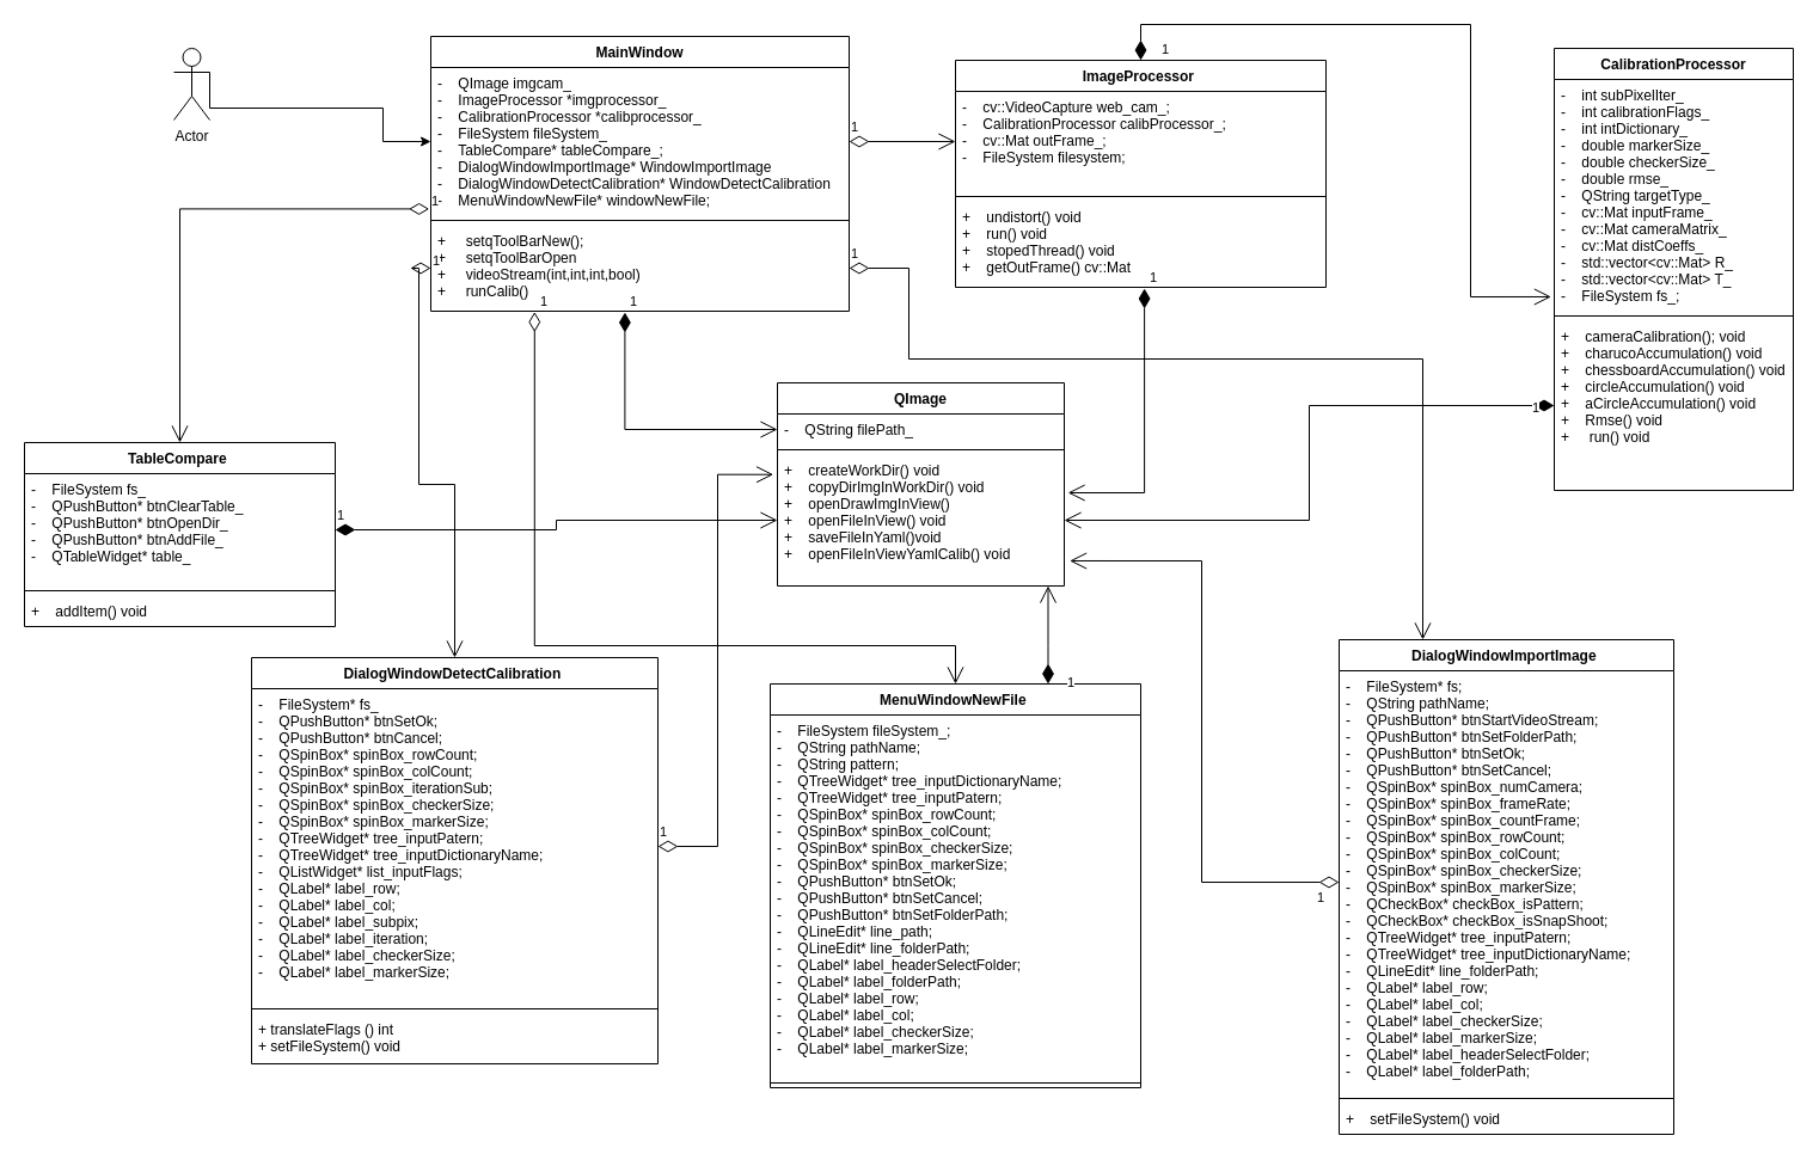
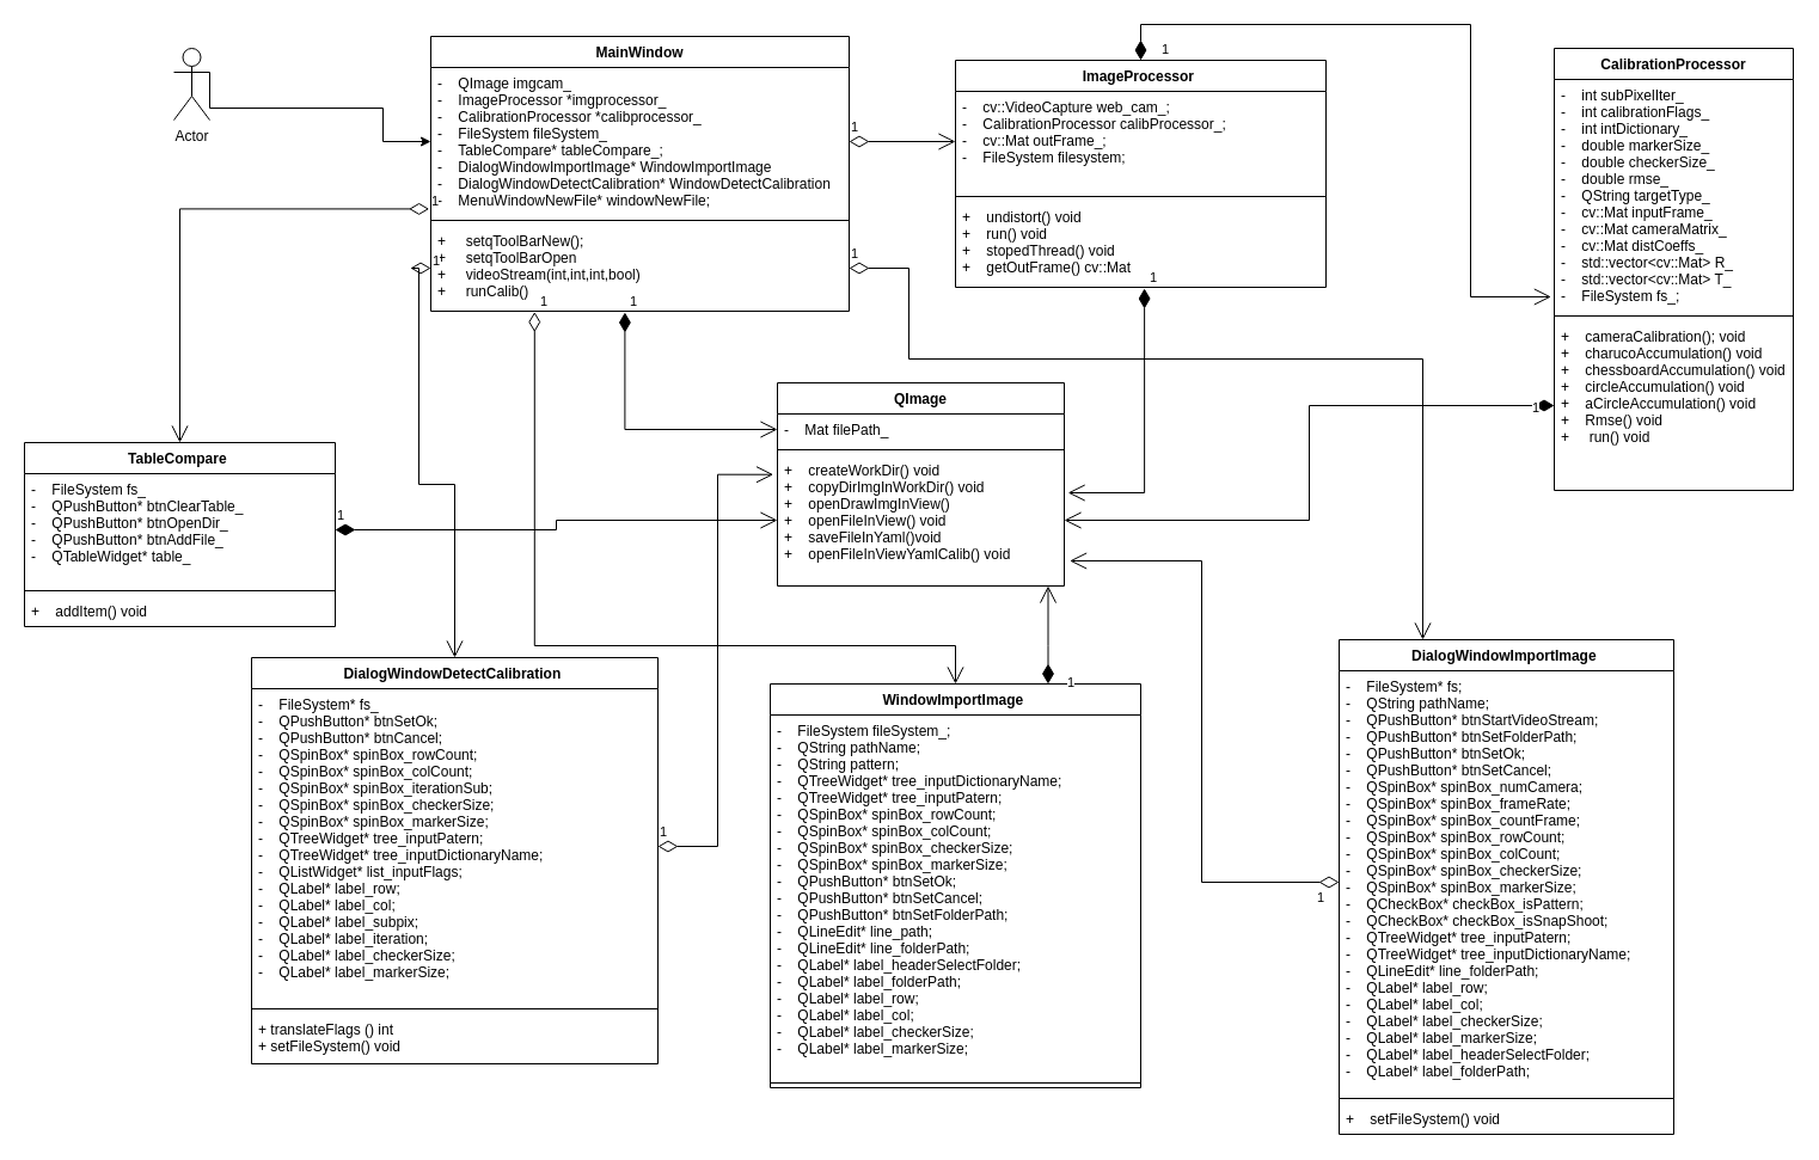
  <mxCell id="0" />
  <mxCell id="1" parent="0" />
  <mxCell id="2" value="MainWindow" style="swimlane;fontStyle=1;align=center;verticalAlign=top;childLayout=stackLayout;horizontal=1;startSize=26;horizontalStack=0;resizeParent=1;resizeParentMax=0;resizeLast=0;collapsible=1;marginBottom=0;" vertex="1" parent="1"><mxGeometry x="360" y="30" width="350" height="230" as="geometry" /></mxCell>
  <mxCell id="3" value="-    QImage imgcam_&#10;-    ImageProcessor *imgprocessor_ &#10;-    CalibrationProcessor *calibprocessor_&#10;-    FileSystem fileSystem_&#10;-    TableCompare* tableCompare_;&#10;-    DialogWindowImportImage* WindowImportImage&#10;-    DialogWindowDetectCalibration* WindowDetectCalibration&#10;-    MenuWindowNewFile* windowNewFile;" style="text;strokeColor=none;fillColor=none;align=left;verticalAlign=top;spacingLeft=4;spacingRight=4;overflow=hidden;rotatable=0;points=[[0,0.5],[1,0.5]];portConstraint=eastwest;" vertex="1" parent="2"><mxGeometry y="26" width="350" height="124" as="geometry" /></mxCell>
  <mxCell id="4" value="" style="line;strokeWidth=1;fillColor=none;align=left;verticalAlign=middle;spacingTop=-1;spacingLeft=3;spacingRight=3;rotatable=0;labelPosition=right;points=[];portConstraint=eastwest;" vertex="1" parent="2"><mxGeometry y="150" width="350" height="8" as="geometry" /></mxCell>
  <mxCell id="5" value="+     setqToolBarNew();&#10;+     setqToolBarOpen&#10;+     videoStream(int,int,int,bool)&#10;+     runCalib()" style="text;strokeColor=none;fillColor=none;align=left;verticalAlign=top;spacingLeft=4;spacingRight=4;overflow=hidden;rotatable=0;points=[[0,0.5],[1,0.5]];portConstraint=eastwest;" vertex="1" parent="2"><mxGeometry y="158" width="350" height="72" as="geometry" /></mxCell>
  <mxCell id="6" value="QImage" style="swimlane;fontStyle=1;align=center;verticalAlign=top;childLayout=stackLayout;horizontal=1;startSize=26;horizontalStack=0;resizeParent=1;resizeParentMax=0;resizeLast=0;collapsible=1;marginBottom=0;" vertex="1" parent="1"><mxGeometry x="650" y="320" width="240" height="170" as="geometry" /></mxCell>
- <mxCell id="7" value="-    QString filePath_" style="text;strokeColor=none;fillColor=none;align=left;verticalAlign=top;spacingLeft=4;spacingRight=4;overflow=hidden;rotatable=0;points=[[0,0.5],[1,0.5]];portConstraint=eastwest;" vertex="1" parent="6"><mxGeometry y="26" width="240" height="26" as="geometry" /></mxCell>
+ <mxCell id="7" value="-    Mat filePath_" style="text;strokeColor=none;fillColor=none;align=left;verticalAlign=top;spacingLeft=4;spacingRight=4;overflow=hidden;rotatable=0;points=[[0,0.5],[1,0.5]];portConstraint=eastwest;" vertex="1" parent="6"><mxGeometry y="26" width="240" height="26" as="geometry" /></mxCell>
  <mxCell id="8" value="" style="line;strokeWidth=1;fillColor=none;align=left;verticalAlign=middle;spacingTop=-1;spacingLeft=3;spacingRight=3;rotatable=0;labelPosition=right;points=[];portConstraint=eastwest;" vertex="1" parent="6"><mxGeometry y="52" width="240" height="8" as="geometry" /></mxCell>
  <mxCell id="9" value="+    createWorkDir() void&#10;+    copyDirImgInWorkDir() void&#10;+    openDrawImgInView()&#10;+    openFileInView() void&#10;+    saveFileInYaml()void&#10;+    openFileInViewYamlCalib() void" style="text;strokeColor=none;fillColor=none;align=left;verticalAlign=top;spacingLeft=4;spacingRight=4;overflow=hidden;rotatable=0;points=[[0,0.5],[1,0.5]];portConstraint=eastwest;" vertex="1" parent="6"><mxGeometry y="60" width="240" height="110" as="geometry" /></mxCell>
  <mxCell id="10" value="CalibrationProcessor" style="swimlane;fontStyle=1;align=center;verticalAlign=top;childLayout=stackLayout;horizontal=1;startSize=26;horizontalStack=0;resizeParent=1;resizeParentMax=0;resizeLast=0;collapsible=1;marginBottom=0;" vertex="1" parent="1"><mxGeometry x="1300" y="40" width="200" height="370" as="geometry" /></mxCell>
  <mxCell id="11" value="-    int subPixelIter_&#10;-    int calibrationFlags_&#10;-    int intDictionary_&#10;-    double markerSize_&#10;-    double checkerSize_&#10;-    double rmse_&#10;-    QString targetType_&#10;-    cv::Mat inputFrame_&#10;-    cv::Mat cameraMatrix_&#10;-    cv::Mat distCoeffs_&#10;-    std::vector&lt;cv::Mat&gt; R_&#10;-    std::vector&lt;cv::Mat&gt; T_&#10;-    FileSystem fs_;" style="text;strokeColor=none;fillColor=none;align=left;verticalAlign=top;spacingLeft=4;spacingRight=4;overflow=hidden;rotatable=0;points=[[0,0.5],[1,0.5]];portConstraint=eastwest;" vertex="1" parent="10"><mxGeometry y="26" width="200" height="194" as="geometry" /></mxCell>
  <mxCell id="12" value="" style="line;strokeWidth=1;fillColor=none;align=left;verticalAlign=middle;spacingTop=-1;spacingLeft=3;spacingRight=3;rotatable=0;labelPosition=right;points=[];portConstraint=eastwest;" vertex="1" parent="10"><mxGeometry y="220" width="200" height="8" as="geometry" /></mxCell>
  <mxCell id="13" value="+    cameraCalibration(); void&#10;+    charucoAccumulation() void&#10;+    chessboardAccumulation() void&#10;+    circleAccumulation() void&#10;+    aCircleAccumulation() void&#10;+    Rmse() void&#10;+     run() void" style="text;strokeColor=none;fillColor=none;align=left;verticalAlign=top;spacingLeft=4;spacingRight=4;overflow=hidden;rotatable=0;points=[[0,0.5],[1,0.5]];portConstraint=eastwest;" vertex="1" parent="10"><mxGeometry y="228" width="200" height="142" as="geometry" /></mxCell>
  <mxCell id="14" value="ImageProcessor " style="swimlane;fontStyle=1;align=center;verticalAlign=top;childLayout=stackLayout;horizontal=1;startSize=26;horizontalStack=0;resizeParent=1;resizeParentMax=0;resizeLast=0;collapsible=1;marginBottom=0;" vertex="1" parent="1"><mxGeometry x="799" y="50" width="310" height="190" as="geometry" /></mxCell>
  <mxCell id="15" value="-    cv::VideoCapture web_cam_;&#10;-    CalibrationProcessor calibProcessor_;&#10;-    cv::Mat outFrame_;&#10;-    FileSystem filesystem;" style="text;strokeColor=none;fillColor=none;align=left;verticalAlign=top;spacingLeft=4;spacingRight=4;overflow=hidden;rotatable=0;points=[[0,0.5],[1,0.5]];portConstraint=eastwest;" vertex="1" parent="14"><mxGeometry y="26" width="310" height="84" as="geometry" /></mxCell>
  <mxCell id="16" value="" style="line;strokeWidth=1;fillColor=none;align=left;verticalAlign=middle;spacingTop=-1;spacingLeft=3;spacingRight=3;rotatable=0;labelPosition=right;points=[];portConstraint=eastwest;" vertex="1" parent="14"><mxGeometry y="110" width="310" height="8" as="geometry" /></mxCell>
  <mxCell id="17" value="+    undistort() void&#10;+    run() void&#10;+    stopedThread() void&#10;+    getOutFrame() cv::Mat " style="text;strokeColor=none;fillColor=none;align=left;verticalAlign=top;spacingLeft=4;spacingRight=4;overflow=hidden;rotatable=0;points=[[0,0.5],[1,0.5]];portConstraint=eastwest;" vertex="1" parent="14"><mxGeometry y="118" width="310" height="72" as="geometry" /></mxCell>
  <mxCell id="18" value="TableCompare " style="swimlane;fontStyle=1;align=center;verticalAlign=top;childLayout=stackLayout;horizontal=1;startSize=26;horizontalStack=0;resizeParent=1;resizeParentMax=0;resizeLast=0;collapsible=1;marginBottom=0;" vertex="1" parent="1"><mxGeometry x="20" y="370" width="260" height="154" as="geometry" /></mxCell>
  <mxCell id="19" value="-    FileSystem fs_&#10;-    QPushButton* btnClearTable_&#10;-    QPushButton* btnOpenDir_&#10;-    QPushButton* btnAddFile_&#10;-    QTableWidget* table_" style="text;strokeColor=none;fillColor=none;align=left;verticalAlign=top;spacingLeft=4;spacingRight=4;overflow=hidden;rotatable=0;points=[[0,0.5],[1,0.5]];portConstraint=eastwest;" vertex="1" parent="18"><mxGeometry y="26" width="260" height="94" as="geometry" /></mxCell>
  <mxCell id="20" value="" style="line;strokeWidth=1;fillColor=none;align=left;verticalAlign=middle;spacingTop=-1;spacingLeft=3;spacingRight=3;rotatable=0;labelPosition=right;points=[];portConstraint=eastwest;" vertex="1" parent="18"><mxGeometry y="120" width="260" height="8" as="geometry" /></mxCell>
  <mxCell id="21" value="+    addItem() void" style="text;strokeColor=none;fillColor=none;align=left;verticalAlign=top;spacingLeft=4;spacingRight=4;overflow=hidden;rotatable=0;points=[[0,0.5],[1,0.5]];portConstraint=eastwest;" vertex="1" parent="18"><mxGeometry y="128" width="260" height="26" as="geometry" /></mxCell>
  <mxCell id="22" value="DialogWindowImportImage " style="swimlane;fontStyle=1;align=center;verticalAlign=top;childLayout=stackLayout;horizontal=1;startSize=26;horizontalStack=0;resizeParent=1;resizeParentMax=0;resizeLast=0;collapsible=1;marginBottom=0;" vertex="1" parent="1"><mxGeometry x="1120" y="535" width="280" height="414" as="geometry" /></mxCell>
  <mxCell id="23" value="-    FileSystem* fs;&#10;-    QString pathName;&#10;-    QPushButton* btnStartVideoStream;&#10;-    QPushButton* btnSetFolderPath;&#10;-    QPushButton* btnSetOk;&#10;-    QPushButton* btnSetCancel;&#10;-    QSpinBox* spinBox_numCamera;&#10;-    QSpinBox* spinBox_frameRate;&#10;-    QSpinBox* spinBox_countFrame;&#10;-    QSpinBox* spinBox_rowCount;&#10;-    QSpinBox* spinBox_colCount;&#10;-    QSpinBox* spinBox_checkerSize;&#10;-    QSpinBox* spinBox_markerSize;&#10;-    QCheckBox* checkBox_isPattern;&#10;-    QCheckBox* checkBox_isSnapShoot;&#10;-    QTreeWidget* tree_inputPatern;&#10;-    QTreeWidget* tree_inputDictionaryName;&#10;-    QLineEdit* line_folderPath;&#10;-    QLabel* label_row;&#10;-    QLabel* label_col;&#10;-    QLabel* label_checkerSize;&#10;-    QLabel* label_markerSize;&#10;-    QLabel* label_headerSelectFolder;&#10;-    QLabel* label_folderPath;" style="text;strokeColor=none;fillColor=none;align=left;verticalAlign=top;spacingLeft=4;spacingRight=4;overflow=hidden;rotatable=0;points=[[0,0.5],[1,0.5]];portConstraint=eastwest;" vertex="1" parent="22"><mxGeometry y="26" width="280" height="354" as="geometry" /></mxCell>
  <mxCell id="24" value="" style="line;strokeWidth=1;fillColor=none;align=left;verticalAlign=middle;spacingTop=-1;spacingLeft=3;spacingRight=3;rotatable=0;labelPosition=right;points=[];portConstraint=eastwest;" vertex="1" parent="22"><mxGeometry y="380" width="280" height="8" as="geometry" /></mxCell>
  <mxCell id="25" value="+    setFileSystem() void" style="text;strokeColor=none;fillColor=none;align=left;verticalAlign=top;spacingLeft=4;spacingRight=4;overflow=hidden;rotatable=0;points=[[0,0.5],[1,0.5]];portConstraint=eastwest;" vertex="1" parent="22"><mxGeometry y="388" width="280" height="26" as="geometry" /></mxCell>
  <mxCell id="26" value="DialogWindowDetectCalibration " style="swimlane;fontStyle=1;align=center;verticalAlign=top;childLayout=stackLayout;horizontal=1;startSize=26;horizontalStack=0;resizeParent=1;resizeParentMax=0;resizeLast=0;collapsible=1;marginBottom=0;" vertex="1" parent="1"><mxGeometry x="210" y="550" width="340" height="340" as="geometry" /></mxCell>
  <mxCell id="27" value="-    FileSystem* fs_&#10;-    QPushButton* btnSetOk;&#10;-    QPushButton* btnCancel;&#10;-    QSpinBox* spinBox_rowCount;&#10;-    QSpinBox* spinBox_colCount;&#10;-    QSpinBox* spinBox_iterationSub;&#10;-    QSpinBox* spinBox_checkerSize;&#10;-    QSpinBox* spinBox_markerSize;&#10;-    QTreeWidget* tree_inputPatern;&#10;-    QTreeWidget* tree_inputDictionaryName;&#10;-    QListWidget* list_inputFlags;&#10;-    QLabel* label_row;&#10;-    QLabel* label_col;&#10;-    QLabel* label_subpix;&#10;-    QLabel* label_iteration;&#10;-    QLabel* label_checkerSize;&#10;-    QLabel* label_markerSize;&#10;&#10;" style="text;strokeColor=none;fillColor=none;align=left;verticalAlign=top;spacingLeft=4;spacingRight=4;overflow=hidden;rotatable=0;points=[[0,0.5],[1,0.5]];portConstraint=eastwest;" vertex="1" parent="26"><mxGeometry y="26" width="340" height="264" as="geometry" /></mxCell>
  <mxCell id="28" value="" style="line;strokeWidth=1;fillColor=none;align=left;verticalAlign=middle;spacingTop=-1;spacingLeft=3;spacingRight=3;rotatable=0;labelPosition=right;points=[];portConstraint=eastwest;" vertex="1" parent="26"><mxGeometry y="290" width="340" height="8" as="geometry" /></mxCell>
  <mxCell id="29" value="+ translateFlags () int&#10;+ setFileSystem() void&#10;&#10;" style="text;strokeColor=none;fillColor=none;align=left;verticalAlign=top;spacingLeft=4;spacingRight=4;overflow=hidden;rotatable=0;points=[[0,0.5],[1,0.5]];portConstraint=eastwest;" vertex="1" parent="26"><mxGeometry y="298" width="340" height="42" as="geometry" /></mxCell>
- <mxCell id="30" value="MenuWindowNewFile " style="swimlane;fontStyle=1;align=center;verticalAlign=top;childLayout=stackLayout;horizontal=1;startSize=26;horizontalStack=0;resizeParent=1;resizeParentMax=0;resizeLast=0;collapsible=1;marginBottom=0;" vertex="1" parent="1"><mxGeometry x="644" y="572" width="310" height="338" as="geometry" /></mxCell>
+ <mxCell id="30" value="WindowImportImage " style="swimlane;fontStyle=1;align=center;verticalAlign=top;childLayout=stackLayout;horizontal=1;startSize=26;horizontalStack=0;resizeParent=1;resizeParentMax=0;resizeLast=0;collapsible=1;marginBottom=0;" vertex="1" parent="1"><mxGeometry x="644" y="572" width="310" height="338" as="geometry" /></mxCell>
  <mxCell id="31" value="-    FileSystem fileSystem_;&#10;-    QString pathName;&#10;-    QString pattern;&#10;-    QTreeWidget* tree_inputDictionaryName;&#10;-    QTreeWidget* tree_inputPatern;&#10;-    QSpinBox* spinBox_rowCount;&#10;-    QSpinBox* spinBox_colCount;&#10;-    QSpinBox* spinBox_checkerSize;&#10;-    QSpinBox* spinBox_markerSize;&#10;-    QPushButton* btnSetOk;&#10;-    QPushButton* btnSetCancel;&#10;-    QPushButton* btnSetFolderPath;&#10;-    QLineEdit* line_path;&#10;-    QLineEdit* line_folderPath;&#10;-    QLabel* label_headerSelectFolder;&#10;-    QLabel* label_folderPath;&#10;-    QLabel* label_row;&#10;-    QLabel* label_col;&#10;-    QLabel* label_checkerSize;&#10;-    QLabel* label_markerSize;" style="text;strokeColor=none;fillColor=none;align=left;verticalAlign=top;spacingLeft=4;spacingRight=4;overflow=hidden;rotatable=0;points=[[0,0.5],[1,0.5]];portConstraint=eastwest;" vertex="1" parent="30"><mxGeometry y="26" width="310" height="304" as="geometry" /></mxCell>
  <mxCell id="32" value="" style="line;strokeWidth=1;fillColor=none;align=left;verticalAlign=middle;spacingTop=-1;spacingLeft=3;spacingRight=3;rotatable=0;labelPosition=right;points=[];portConstraint=eastwest;" vertex="1" parent="30"><mxGeometry y="330" width="310" height="8" as="geometry" /></mxCell>
  <mxCell id="33" style="edgeStyle=orthogonalEdgeStyle;rounded=0;orthogonalLoop=1;jettySize=auto;html=1;exitX=1;exitY=0.333;exitDx=0;exitDy=0;exitPerimeter=0;entryX=0;entryY=0.5;entryDx=0;entryDy=0;" edge="1" parent="1" source="34" target="3"><mxGeometry relative="1" as="geometry"><Array as="points"><mxPoint x="320" y="90" /><mxPoint x="320" y="118" /></Array></mxGeometry></mxCell>
  <mxCell id="34" value="Actor" style="shape=umlActor;verticalLabelPosition=bottom;verticalAlign=top;html=1;" vertex="1" parent="1"><mxGeometry x="145" y="40" width="30" height="60" as="geometry" /></mxCell>
  <mxCell id="35" value="1" style="endArrow=open;html=1;endSize=12;startArrow=diamondThin;startSize=14;startFill=1;edgeStyle=orthogonalEdgeStyle;align=left;verticalAlign=bottom;rounded=0;exitX=0.464;exitY=1.014;exitDx=0;exitDy=0;exitPerimeter=0;" edge="1" parent="1" source="5" target="7"><mxGeometry x="-1" y="3" relative="1" as="geometry"><mxPoint x="700" y="270" as="sourcePoint" /><mxPoint x="860" y="270" as="targetPoint" /></mxGeometry></mxCell>
  <mxCell id="36" value="1" style="endArrow=open;html=1;endSize=12;startArrow=diamondThin;startSize=14;startFill=1;edgeStyle=orthogonalEdgeStyle;align=left;verticalAlign=bottom;rounded=0;exitX=0.51;exitY=1.014;exitDx=0;exitDy=0;exitPerimeter=0;entryX=1.013;entryY=0.291;entryDx=0;entryDy=0;entryPerimeter=0;" edge="1" parent="1" source="17" target="9"><mxGeometry x="-1" y="3" relative="1" as="geometry"><mxPoint x="1020" y="380" as="sourcePoint" /><mxPoint x="1180" y="380" as="targetPoint" /></mxGeometry></mxCell>
  <mxCell id="37" value="1" style="endArrow=open;html=1;endSize=12;startArrow=diamondThin;startSize=14;startFill=1;edgeStyle=orthogonalEdgeStyle;align=left;verticalAlign=bottom;rounded=0;exitX=0.5;exitY=0;exitDx=0;exitDy=0;entryX=-0.013;entryY=0.938;entryDx=0;entryDy=0;entryPerimeter=0;" edge="1" parent="1" source="14" target="11"><mxGeometry x="-1" y="-16" relative="1" as="geometry"><mxPoint x="960" y="-30" as="sourcePoint" /><mxPoint x="1120" y="-30" as="targetPoint" /><Array as="points"><mxPoint x="954" y="20" /><mxPoint x="1230" y="20" /><mxPoint x="1230" y="248" /></Array><mxPoint as="offset" /></mxGeometry></mxCell>
  <mxCell id="38" value="1" style="endArrow=open;html=1;endSize=12;startArrow=diamondThin;startSize=14;startFill=1;edgeStyle=orthogonalEdgeStyle;align=left;verticalAlign=bottom;rounded=0;exitX=0;exitY=0.5;exitDx=0;exitDy=0;" edge="1" parent="1" source="13" target="9"><mxGeometry x="-0.921" y="11" relative="1" as="geometry"><mxPoint x="1210" y="440" as="sourcePoint" /><mxPoint x="1370" y="440" as="targetPoint" /><mxPoint as="offset" /></mxGeometry></mxCell>
  <mxCell id="39" value="1" style="endArrow=open;html=1;endSize=12;startArrow=diamondThin;startSize=14;startFill=0;edgeStyle=orthogonalEdgeStyle;align=left;verticalAlign=bottom;rounded=0;exitX=-0.004;exitY=0.955;exitDx=0;exitDy=0;exitPerimeter=0;entryX=0.5;entryY=0;entryDx=0;entryDy=0;" edge="1" parent="1" source="3" target="18"><mxGeometry x="-1" y="3" relative="1" as="geometry"><mxPoint x="110" y="290" as="sourcePoint" /><mxPoint x="270" y="290" as="targetPoint" /></mxGeometry></mxCell>
  <mxCell id="40" value="1" style="endArrow=open;html=1;endSize=12;startArrow=diamondThin;startSize=14;startFill=1;edgeStyle=orthogonalEdgeStyle;align=left;verticalAlign=bottom;rounded=0;exitX=1;exitY=0.5;exitDx=0;exitDy=0;entryX=0;entryY=0.5;entryDx=0;entryDy=0;" edge="1" parent="1" source="19" target="9"><mxGeometry x="-1" y="3" relative="1" as="geometry"><mxPoint x="510" y="500" as="sourcePoint" /><mxPoint x="670" y="500" as="targetPoint" /></mxGeometry></mxCell>
  <mxCell id="41" value="1" style="endArrow=open;html=1;endSize=12;startArrow=diamondThin;startSize=14;startFill=0;edgeStyle=orthogonalEdgeStyle;align=left;verticalAlign=bottom;rounded=0;exitX=1;exitY=0.5;exitDx=0;exitDy=0;entryX=0;entryY=0.5;entryDx=0;entryDy=0;" edge="1" parent="1" source="3" target="15"><mxGeometry x="-1" y="3" relative="1" as="geometry"><mxPoint x="750" y="200" as="sourcePoint" /><mxPoint x="910" y="200" as="targetPoint" /></mxGeometry></mxCell>
  <mxCell id="42" value="1" style="endArrow=open;html=1;endSize=12;startArrow=diamondThin;startSize=14;startFill=0;edgeStyle=orthogonalEdgeStyle;align=left;verticalAlign=bottom;rounded=0;exitX=0;exitY=0.5;exitDx=0;exitDy=0;entryX=0.5;entryY=0;entryDx=0;entryDy=0;" edge="1" parent="1" source="5" target="26"><mxGeometry x="-1" y="3" relative="1" as="geometry"><mxPoint x="420" y="380" as="sourcePoint" /><mxPoint x="580" y="380" as="targetPoint" /></mxGeometry></mxCell>
  <mxCell id="43" value="1" style="endArrow=open;html=1;endSize=12;startArrow=diamondThin;startSize=14;startFill=0;edgeStyle=orthogonalEdgeStyle;align=left;verticalAlign=bottom;rounded=0;exitX=1;exitY=0.5;exitDx=0;exitDy=0;entryX=-0.014;entryY=0.152;entryDx=0;entryDy=0;entryPerimeter=0;" edge="1" parent="1" source="27" target="9"><mxGeometry x="-1" y="3" relative="1" as="geometry"><mxPoint x="710" y="760" as="sourcePoint" /><mxPoint x="870" y="760" as="targetPoint" /></mxGeometry></mxCell>
  <mxCell id="44" value="1" style="endArrow=open;html=1;endSize=12;startArrow=diamondThin;startSize=14;startFill=0;edgeStyle=orthogonalEdgeStyle;align=left;verticalAlign=bottom;rounded=0;exitX=0.248;exitY=1.008;exitDx=0;exitDy=0;exitPerimeter=0;entryX=0.5;entryY=0;entryDx=0;entryDy=0;" edge="1" parent="1" source="5" target="30"><mxGeometry x="-1" y="3" relative="1" as="geometry"><mxPoint x="740" y="560" as="sourcePoint" /><mxPoint x="900" y="560" as="targetPoint" /><Array as="points"><mxPoint x="447" y="540" /><mxPoint x="799" y="540" /></Array></mxGeometry></mxCell>
  <mxCell id="45" value="1" style="endArrow=open;html=1;endSize=12;startArrow=diamondThin;startSize=14;startFill=0;edgeStyle=orthogonalEdgeStyle;align=left;verticalAlign=bottom;rounded=0;exitX=1;exitY=0.5;exitDx=0;exitDy=0;entryX=0.25;entryY=0;entryDx=0;entryDy=0;" edge="1" parent="1" source="5" target="22"><mxGeometry x="-1" y="3" relative="1" as="geometry"><mxPoint x="1210" y="440" as="sourcePoint" /><mxPoint x="1370" y="440" as="targetPoint" /><Array as="points"><mxPoint x="760" y="224" /><mxPoint x="760" y="300" /><mxPoint x="1190" y="300" /></Array></mxGeometry></mxCell>
  <mxCell id="46" value="1" style="endArrow=open;html=1;endSize=12;startArrow=diamondThin;startSize=14;startFill=0;edgeStyle=orthogonalEdgeStyle;align=left;verticalAlign=bottom;rounded=0;exitX=0;exitY=0.5;exitDx=0;exitDy=0;entryX=1.019;entryY=0.809;entryDx=0;entryDy=0;entryPerimeter=0;" edge="1" parent="1" source="23" target="9"><mxGeometry x="-0.919" y="22" relative="1" as="geometry"><mxPoint x="970" y="580" as="sourcePoint" /><mxPoint x="1130" y="580" as="targetPoint" /><mxPoint as="offset" /></mxGeometry></mxCell>
  <mxCell id="47" value="1" style="endArrow=open;html=1;endSize=12;startArrow=diamondThin;startSize=14;startFill=1;edgeStyle=orthogonalEdgeStyle;align=left;verticalAlign=bottom;rounded=0;exitX=0.75;exitY=0;exitDx=0;exitDy=0;" edge="1" parent="1" source="30" target="9"><mxGeometry x="-1" y="-16" relative="1" as="geometry"><mxPoint x="1090" y="860" as="sourcePoint" /><mxPoint x="1250" y="860" as="targetPoint" /><Array as="points"><mxPoint x="876" y="540" /><mxPoint x="876" y="540" /></Array><mxPoint x="-2" y="8" as="offset" /></mxGeometry></mxCell>
